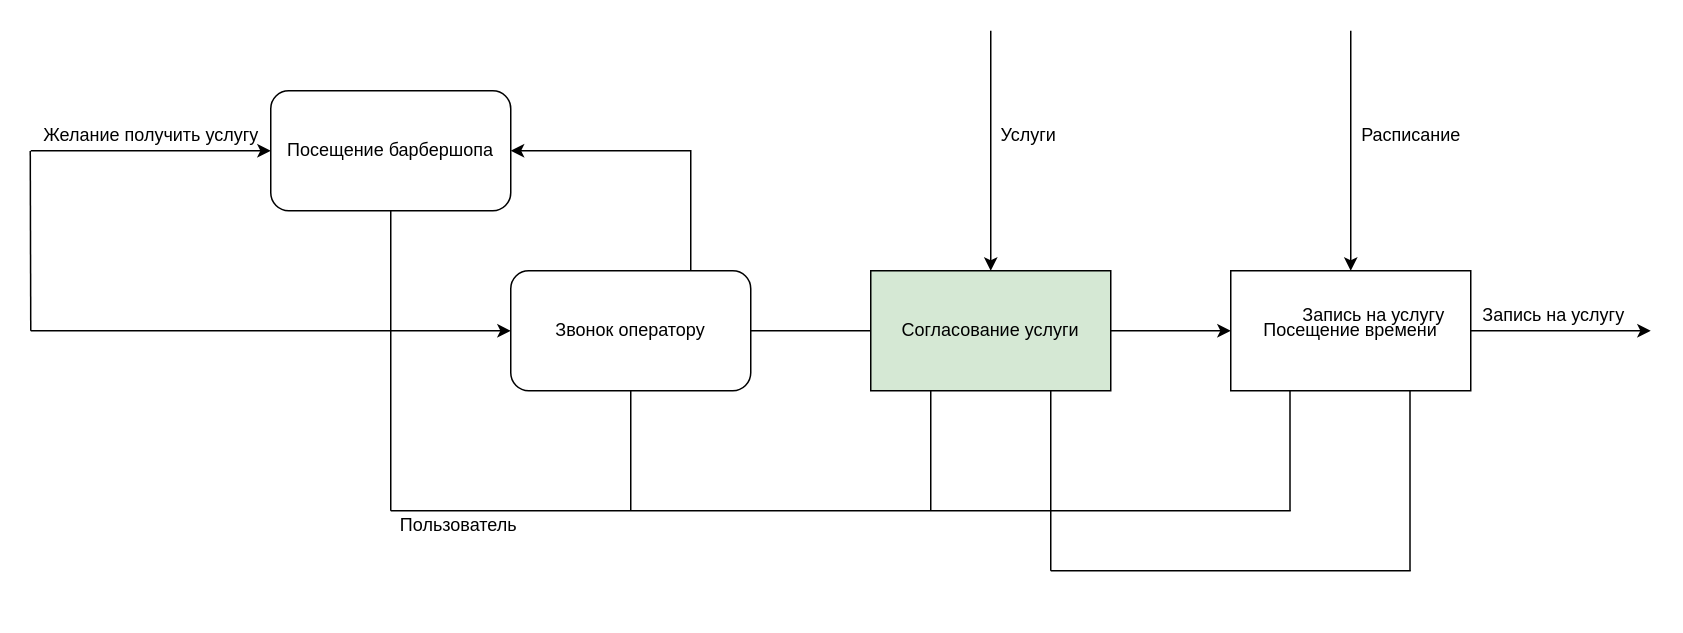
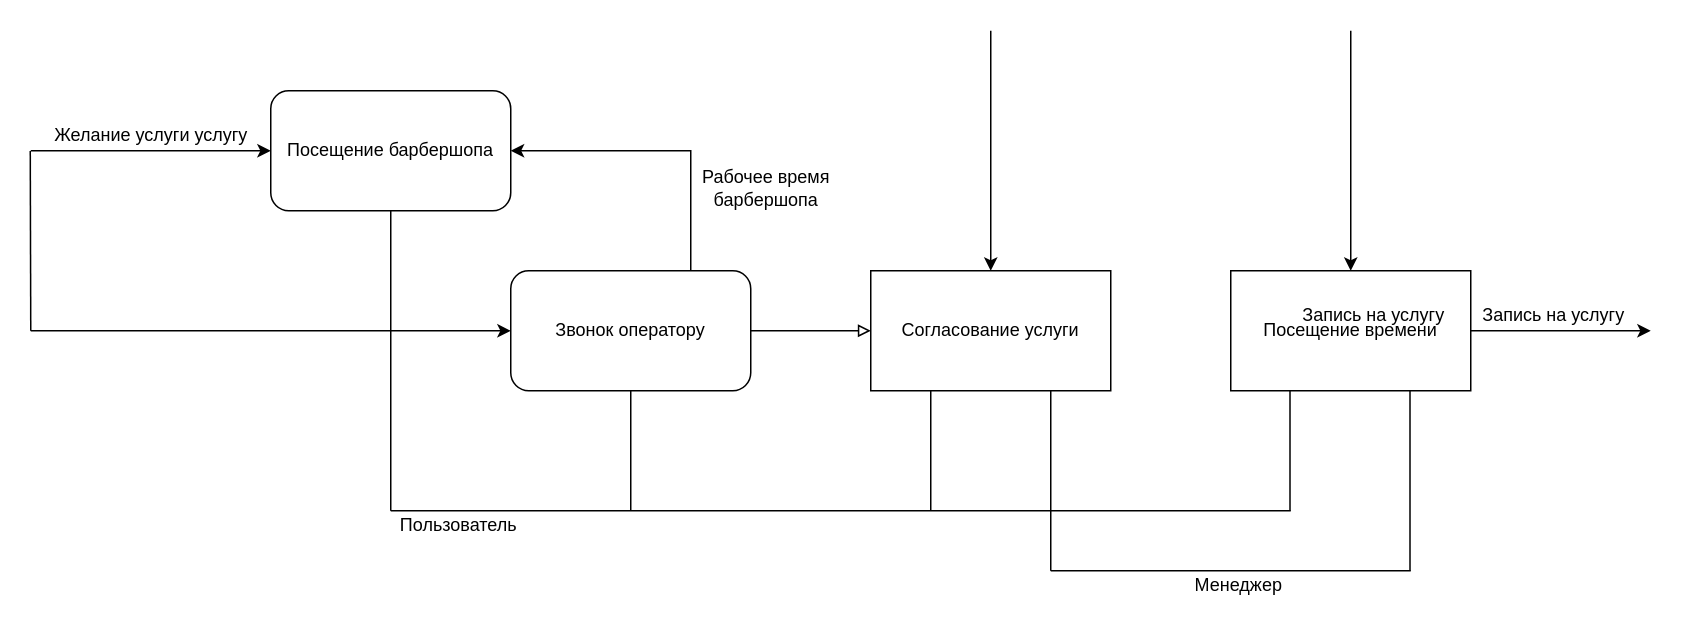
  <mxCell id="0" />
  <mxCell id="1" parent="0" />
  <mxCell id="2" style="edgeStyle=orthogonalEdgeStyle;rounded=0;orthogonalLoop=1;jettySize=auto;html=1;exitX=0;exitY=0.5;exitDx=0;exitDy=0;startArrow=classic;startFill=1;endArrow=none;endFill=0;" edge="1" parent="1" source="4"><mxGeometry relative="1" as="geometry"><mxPoint x="20" y="100" as="targetPoint" /></mxGeometry></mxCell>
- <mxCell id="3" style="edgeStyle=orthogonalEdgeStyle;rounded=0;orthogonalLoop=1;jettySize=auto;html=1;entryX=0;entryY=0.5;entryDx=0;entryDy=0;startArrow=classic;startFill=1;endArrow=none;endFill=0;" edge="1" parent="1" source="4" target="11"><mxGeometry relative="1" as="geometry" /></mxCell>
+ <mxCell id="3" style="edgeStyle=orthogonalEdgeStyle;rounded=0;orthogonalLoop=1;jettySize=auto;html=1;entryX=0;entryY=0.5;entryDx=0;entryDy=0;startArrow=classic;startFill=1;endArrow=block;endFill=0;" edge="1" parent="1" source="4" target="11"><mxGeometry relative="1" as="geometry" /></mxCell>
  <mxCell id="4" value="Посещение барбершопа" style="whiteSpace=wrap;html=1;rounded=1;" vertex="1" parent="1"><mxGeometry x="180" y="60" width="160" height="80" as="geometry" /></mxCell>
- <mxCell id="5" value="Желание получить услугу" style="text;html=1;align=center;verticalAlign=middle;resizable=0;points=[];;autosize=1;" vertex="1" parent="1"><mxGeometry x="20" y="80" width="160" height="20" as="geometry" /></mxCell>
+ <mxCell id="5" value="Желание услуги услугу" style="text;html=1;align=center;verticalAlign=middle;resizable=0;points=[];;autosize=1;" vertex="1" parent="1"><mxGeometry x="20" y="80" width="160" height="20" as="geometry" /></mxCell>
  <mxCell id="6" style="edgeStyle=orthogonalEdgeStyle;rounded=0;orthogonalLoop=1;jettySize=auto;html=1;exitX=0;exitY=0.5;exitDx=0;exitDy=0;startArrow=classic;startFill=1;endArrow=none;endFill=0;" edge="1" parent="1" source="7"><mxGeometry relative="1" as="geometry"><mxPoint x="20" y="220" as="targetPoint" /></mxGeometry></mxCell>
  <mxCell id="7" value="Звонок оператору" style="whiteSpace=wrap;html=1;rounded=1;" vertex="1" parent="1"><mxGeometry x="340" y="180" width="160" height="80" as="geometry" /></mxCell>
  <mxCell id="8" value="" style="endArrow=none;html=1;entryX=-0.002;entryY=1.005;entryDx=0;entryDy=0;entryPerimeter=0;" edge="1" parent="1" target="5"><mxGeometry width="50" height="50" relative="1" as="geometry"><mxPoint x="20" y="220" as="sourcePoint" /><mxPoint x="90" y="150" as="targetPoint" /></mxGeometry></mxCell>
- <mxCell id="9" style="edgeStyle=orthogonalEdgeStyle;rounded=0;orthogonalLoop=1;jettySize=auto;html=1;exitX=1;exitY=0.5;exitDx=0;exitDy=0;startArrow=none;startFill=0;endArrow=classic;endFill=1;" edge="1" parent="1" source="11" target="14"><mxGeometry relative="1" as="geometry" /></mxCell>
  <mxCell id="10" style="edgeStyle=orthogonalEdgeStyle;rounded=0;orthogonalLoop=1;jettySize=auto;html=1;exitX=0.5;exitY=0;exitDx=0;exitDy=0;startArrow=classic;startFill=1;endArrow=none;endFill=0;" edge="1" parent="1" source="11"><mxGeometry relative="1" as="geometry"><mxPoint x="660" y="20" as="targetPoint" /></mxGeometry></mxCell>
- <mxCell id="11" value="Согласование услуги" style="rounded=0;whiteSpace=wrap;html=1;fillColor=#d5e8d4;" vertex="1" parent="1"><mxGeometry x="580" y="180" width="160" height="80" as="geometry" /></mxCell>
+ <mxCell id="11" value="Согласование услуги" style="rounded=0;whiteSpace=wrap;html=1;" vertex="1" parent="1"><mxGeometry x="580" y="180" width="160" height="80" as="geometry" /></mxCell>
  <mxCell id="12" style="edgeStyle=orthogonalEdgeStyle;rounded=0;orthogonalLoop=1;jettySize=auto;html=1;exitX=1;exitY=0.5;exitDx=0;exitDy=0;startArrow=none;startFill=0;endArrow=classic;endFill=1;" edge="1" parent="1" source="14"><mxGeometry relative="1" as="geometry"><mxPoint x="980" y="220" as="targetPoint" /></mxGeometry></mxCell>
  <mxCell id="13" style="edgeStyle=orthogonalEdgeStyle;rounded=0;orthogonalLoop=1;jettySize=auto;html=1;exitX=1;exitY=0.5;exitDx=0;exitDy=0;startArrow=none;startFill=0;endArrow=classic;endFill=1;" edge="1" parent="1" source="14"><mxGeometry relative="1" as="geometry"><mxPoint x="1100" y="220" as="targetPoint" /></mxGeometry></mxCell>
  <mxCell id="14" value="Посещение времени" style="rounded=0;whiteSpace=wrap;html=1;" vertex="1" parent="1"><mxGeometry x="820" y="180" width="160" height="80" as="geometry" /></mxCell>
  <mxCell id="15" value="Запись на услугу" style="text;html=1;align=center;verticalAlign=middle;resizable=0;points=[];;autosize=1;" vertex="1" parent="1"><mxGeometry x="860" y="200" width="110" height="20" as="geometry" /></mxCell>
- <mxCell id="16" value="Услуги" style="text;html=1;align=center;verticalAlign=middle;resizable=0;points=[];;autosize=1;" vertex="1" parent="1"><mxGeometry x="660" y="80" width="50" height="20" as="geometry" /></mxCell>
  <mxCell id="17" style="edgeStyle=orthogonalEdgeStyle;rounded=0;orthogonalLoop=1;jettySize=auto;html=1;exitX=0.5;exitY=0;exitDx=0;exitDy=0;startArrow=classic;startFill=1;endArrow=none;endFill=0;" edge="1" parent="1"><mxGeometry relative="1" as="geometry"><mxPoint x="900" y="20" as="targetPoint" /><mxPoint x="900" y="180" as="sourcePoint" /></mxGeometry></mxCell>
- <mxCell id="18" value="Расписание" style="text;html=1;align=center;verticalAlign=middle;resizable=0;points=[];;autosize=1;" vertex="1" parent="1"><mxGeometry x="900" y="80" width="80" height="20" as="geometry" /></mxCell>
+ <mxCell id="19" value="Рабочее время&lt;br&gt;барбершопа" style="text;html=1;align=center;verticalAlign=middle;resizable=0;points=[];;autosize=1;" vertex="1" parent="1"><mxGeometry x="460" y="110" width="100" height="30" as="geometry" /></mxCell>
  <mxCell id="20" value="" style="endArrow=none;html=1;entryX=0.5;entryY=1;entryDx=0;entryDy=0;" edge="1" parent="1" target="4"><mxGeometry width="50" height="50" relative="1" as="geometry"><mxPoint x="260" y="340" as="sourcePoint" /><mxPoint x="270" y="300" as="targetPoint" /></mxGeometry></mxCell>
  <mxCell id="21" value="" style="endArrow=none;html=1;" edge="1" parent="1"><mxGeometry width="50" height="50" relative="1" as="geometry"><mxPoint x="260" y="340" as="sourcePoint" /><mxPoint x="860" y="340" as="targetPoint" /></mxGeometry></mxCell>
  <mxCell id="22" value="" style="endArrow=none;html=1;entryX=0.5;entryY=1;entryDx=0;entryDy=0;" edge="1" parent="1" target="7"><mxGeometry width="50" height="50" relative="1" as="geometry"><mxPoint x="420" y="340" as="sourcePoint" /><mxPoint x="440" y="280" as="targetPoint" /></mxGeometry></mxCell>
  <mxCell id="23" value="Пользователь" style="text;html=1;align=center;verticalAlign=middle;resizable=0;points=[];;autosize=1;" vertex="1" parent="1"><mxGeometry x="260" y="340" width="90" height="20" as="geometry" /></mxCell>
  <mxCell id="24" value="" style="endArrow=none;html=1;entryX=0.5;entryY=1;entryDx=0;entryDy=0;" edge="1" parent="1"><mxGeometry width="50" height="50" relative="1" as="geometry"><mxPoint x="620" y="340" as="sourcePoint" /><mxPoint x="620" y="260" as="targetPoint" /></mxGeometry></mxCell>
  <mxCell id="25" value="" style="endArrow=none;html=1;entryX=0.5;entryY=1;entryDx=0;entryDy=0;" edge="1" parent="1"><mxGeometry width="50" height="50" relative="1" as="geometry"><mxPoint x="859.5" y="340" as="sourcePoint" /><mxPoint x="859.5" y="260" as="targetPoint" /></mxGeometry></mxCell>
  <mxCell id="26" value="" style="endArrow=none;html=1;entryX=0.75;entryY=1;entryDx=0;entryDy=0;" edge="1" parent="1" target="11"><mxGeometry width="50" height="50" relative="1" as="geometry"><mxPoint x="700" y="380" as="sourcePoint" /><mxPoint x="730" y="280" as="targetPoint" /></mxGeometry></mxCell>
  <mxCell id="27" value="" style="endArrow=none;html=1;entryX=0.75;entryY=1;entryDx=0;entryDy=0;" edge="1" parent="1"><mxGeometry width="50" height="50" relative="1" as="geometry"><mxPoint x="939.5" y="380" as="sourcePoint" /><mxPoint x="939.5" y="260" as="targetPoint" /></mxGeometry></mxCell>
  <mxCell id="28" value="" style="endArrow=none;html=1;" edge="1" parent="1"><mxGeometry width="50" height="50" relative="1" as="geometry"><mxPoint x="700" y="380" as="sourcePoint" /><mxPoint x="940" y="380" as="targetPoint" /></mxGeometry></mxCell>
+ <mxCell id="29" value="Менеджер" style="text;html=1;align=center;verticalAlign=middle;resizable=0;points=[];;autosize=1;" vertex="1" parent="1"><mxGeometry x="790" y="380" width="70" height="20" as="geometry" /></mxCell>
  <mxCell id="30" value="Запись на услугу" style="text;html=1;align=center;verticalAlign=middle;resizable=0;points=[];;autosize=1;" vertex="1" parent="1"><mxGeometry x="980" y="200" width="110" height="20" as="geometry" /></mxCell>
